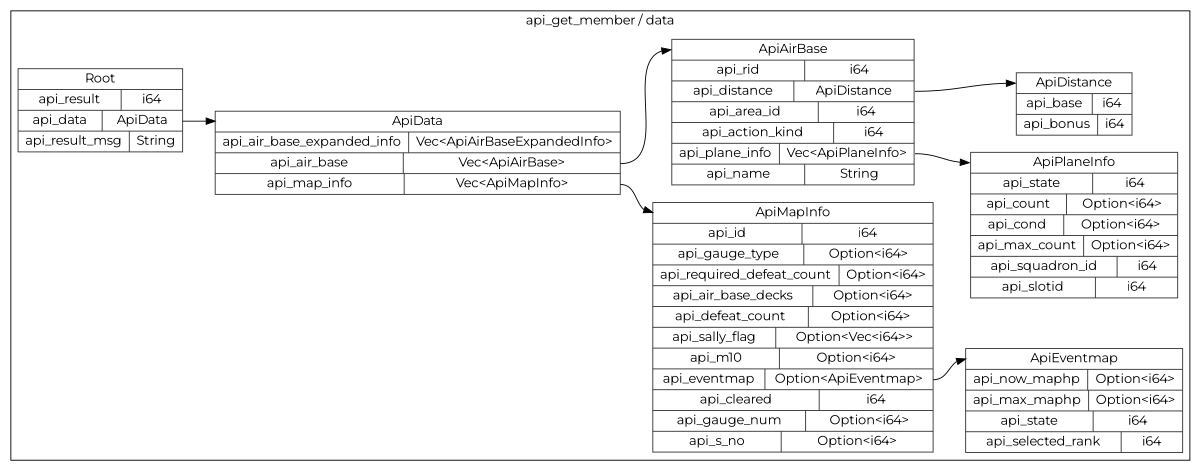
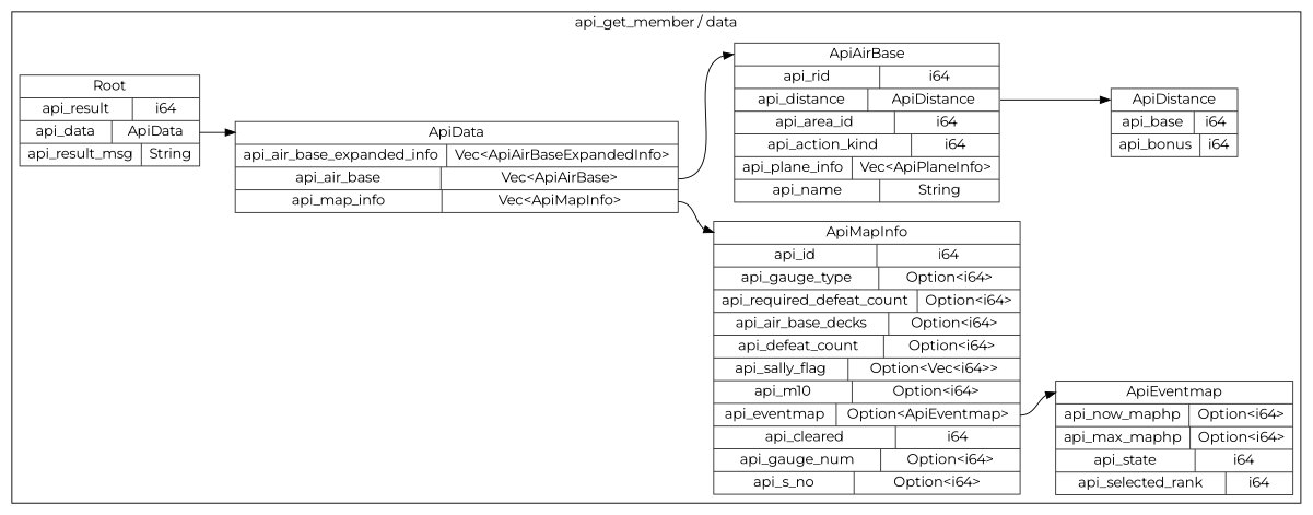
  digraph {
    fontname=Montserrat
    rankdir=LR
    node [color=gray20 fontname=Montserrat shape=record style=solid]
    edge [fontname=Montserrat]
    n1 [label="<ApiMapInfo> ApiMapInfo  | { api_id | <api_id> i64 } | { api_gauge_type | <api_gauge_type> Option\<i64\> } | { api_required_defeat_count | <api_required_defeat_count> Option\<i64\> } | { api_air_base_decks | <api_air_base_decks> Option\<i64\> } | { api_defeat_count | <api_defeat_count> Option\<i64\> } | { api_sally_flag | <api_sally_flag> Option\<Vec\<i64\>\> } | { api_m10 | <api_m10> Option\<i64\> } | { api_eventmap | <api_eventmap> Option\<ApiEventmap\> } | { api_cleared | <api_cleared> i64 } | { api_gauge_num | <api_gauge_num> Option\<i64\> } | { api_s_no | <api_s_no> Option\<i64\> }"]
    n2 [label="<ApiEventmap> ApiEventmap  | { api_now_maphp | <api_now_maphp> Option\<i64\> } | { api_max_maphp | <api_max_maphp> Option\<i64\> } | { api_state | <api_state> i64 } | { api_selected_rank | <api_selected_rank> i64 }"]
    n3 [label="<Root> Root  | { api_result | <api_result> i64 } | { api_data | <api_data> ApiData } | { api_result_msg | <api_result_msg> String }"]
    n4 [label="<ApiData> ApiData  | { api_air_base_expanded_info | <api_air_base_expanded_info> Vec\<ApiAirBaseExpandedInfo\> } | { api_air_base | <api_air_base> Vec\<ApiAirBase\> } | { api_map_info | <api_map_info> Vec\<ApiMapInfo\> }"]
    n5 [label="<ApiAirBase> ApiAirBase  | { api_rid | <api_rid> i64 } | { api_distance | <api_distance> ApiDistance } | { api_area_id | <api_area_id> i64 } | { api_action_kind | <api_action_kind> i64 } | { api_plane_info | <api_plane_info> Vec\<ApiPlaneInfo\> } | { api_name | <api_name> String }"]
    n6 [label="<ApiDistance> ApiDistance  | { api_base | <api_base> i64 } | { api_bonus | <api_bonus> i64 }"]
-   n7 [label="<ApiPlaneInfo> ApiPlaneInfo  | { api_state | <api_state> i64 } | { api_count | <api_count> Option\<i64\> } | { api_cond | <api_cond> Option\<i64\> } | { api_max_count | <api_max_count> Option\<i64\> } | { api_squadron_id | <api_squadron_id> i64 } | { api_slotid | <api_slotid> i64 }"]
    subgraph cluster_1 {
      label="api_get_member / data"
      n1
      n2
      n3
      n4
      n5
      n6
-     n7
    }
    n1 -> n2 [headport="ApiEventmap:w" tailport="api_eventmap:e"]
    n3 -> n4 [headport="ApiData:w" tailport="api_data:e"]
    n4 -> n1 [headport="ApiMapInfo:w" tailport="api_map_info:e"]
    n4 -> n5 [headport="ApiAirBase:w" tailport="api_air_base:e"]
    n5 -> n6 [headport="ApiDistance:w" tailport="api_distance:e"]
-   n5 -> n7 [headport="ApiPlaneInfo:w" tailport="api_plane_info:e"]
  }
